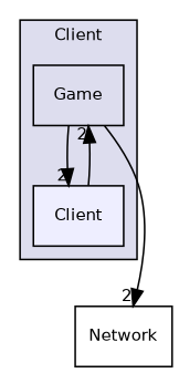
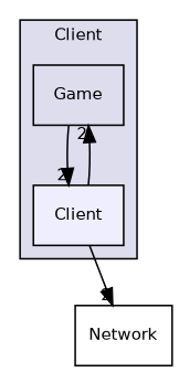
  digraph {
    compound=true
    node [fontname=Helvetica fontsize=10 shape=box]
    edge [headlabel=2 labeldistance=1.5 labelfontname=Helvetica labelfontsize=10]
    n1 [label=Game]
    n2 [fillcolor="#eeeeff" label=Client pencolor=black style=filled]
    n3 [label=Network]
    subgraph cluster_1 {
      bgcolor="#ddddee"
      fontname=Helvetica
      fontsize=10
      label=Client
      pencolor=black
      n1
      n2
    }
    n1 -> n2
    n2 -> n1
-   n1 -> n3
+   n2 -> n3
  }
